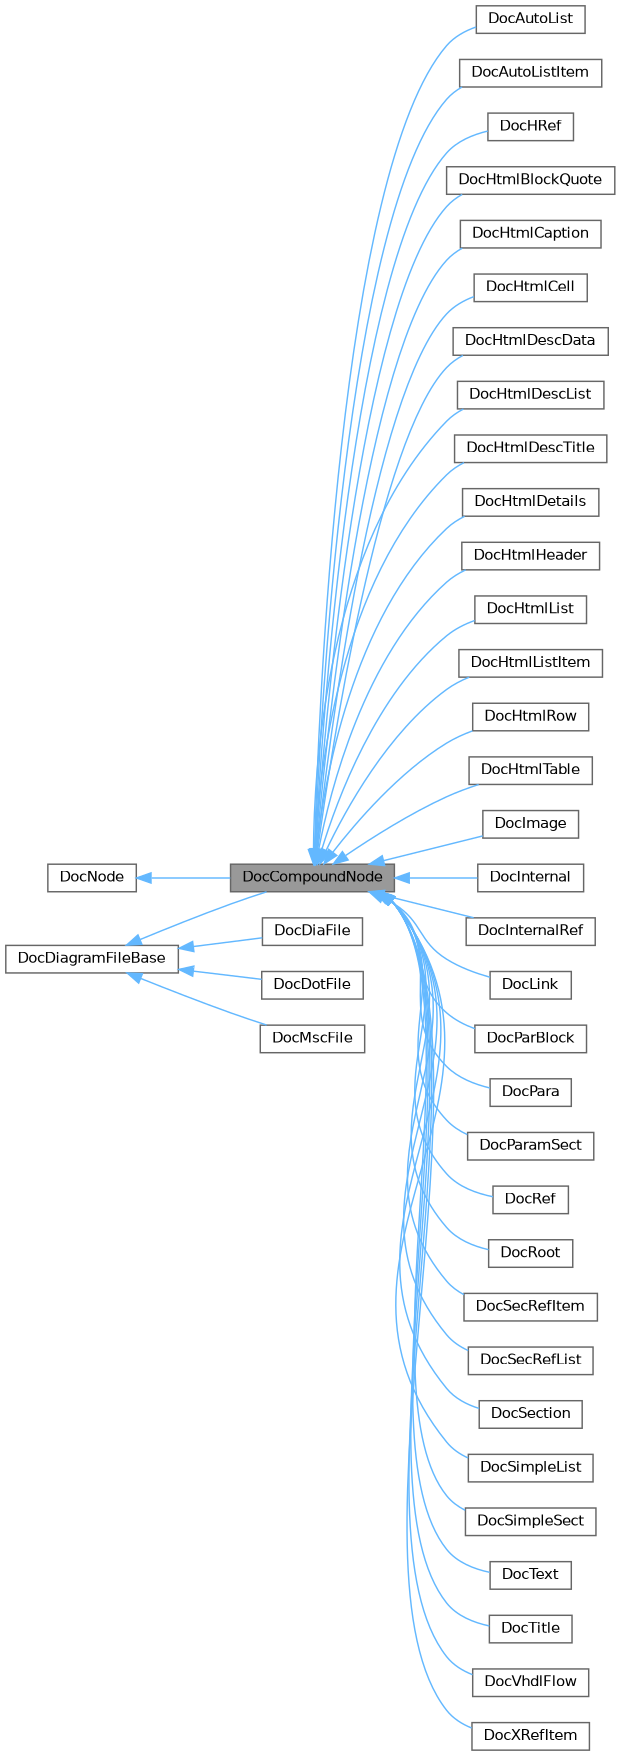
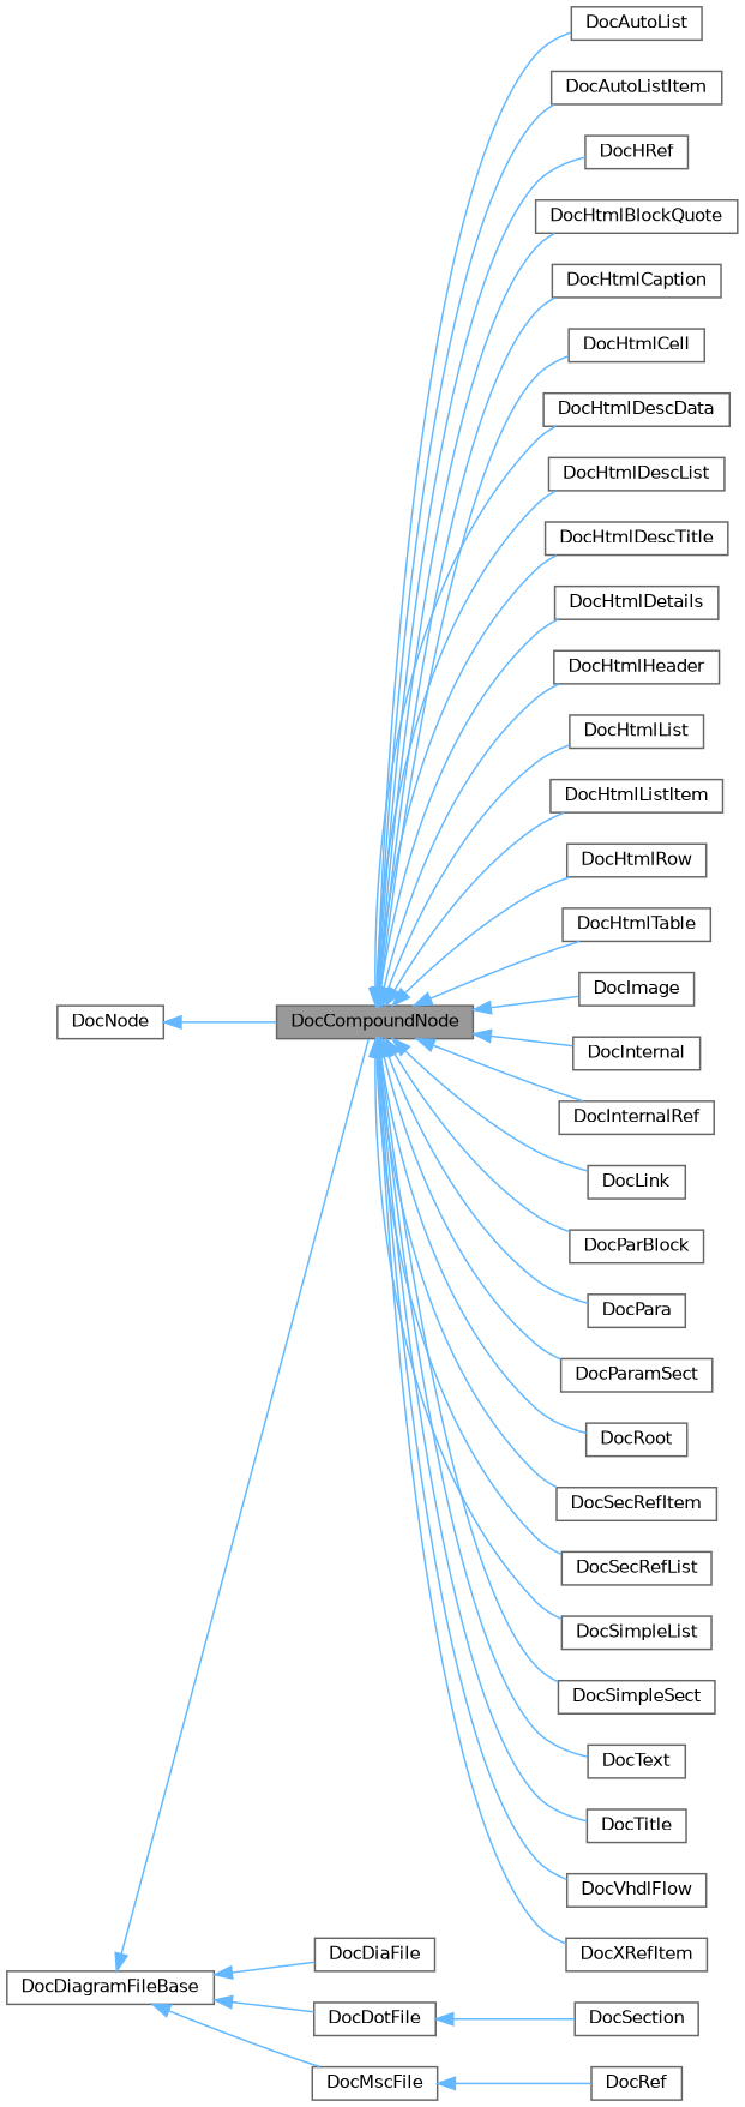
  digraph {
    rankdir=LR
    node [color=gray40 fillcolor=white fontname=Helvetica fontsize=10 shape=box style=filled]
    edge [color=steelblue1 dir=back fontname=Helvetica fontsize=10 labelfontname=Helvetica labelfontsize=10 style=solid]
    n1 [fillcolor=grey60 fontcolor=black height=0.2 label=DocCompoundNode width=0.4]
    n2 [height=0.2 label=DocAutoList width=0.4]
    n3 [height=0.2 label=DocAutoListItem width=0.4]
    n4 [height=0.2 label=DocHRef width=0.4]
    n5 [height=0.2 label=DocHtmlBlockQuote width=0.4]
    n6 [height=0.2 label=DocHtmlCaption width=0.4]
    n7 [height=0.2 label=DocHtmlCell width=0.4]
    n8 [height=0.2 label=DocHtmlDescData width=0.4]
    n9 [height=0.2 label=DocHtmlDescList width=0.4]
    n10 [height=0.2 label=DocHtmlDescTitle width=0.4]
    n11 [height=0.2 label=DocHtmlDetails width=0.4]
    n12 [height=0.2 label=DocHtmlHeader width=0.4]
    n13 [height=0.2 label=DocHtmlList width=0.4]
    n14 [height=0.2 label=DocHtmlListItem width=0.4]
    n15 [height=0.2 label=DocHtmlRow width=0.4]
    n16 [height=0.2 label=DocHtmlTable width=0.4]
    n17 [height=0.2 label=DocImage width=0.4]
    n18 [height=0.2 label=DocInternal width=0.4]
    n19 [height=0.2 label=DocInternalRef width=0.4]
    n20 [height=0.2 label=DocLink width=0.4]
    n21 [height=0.2 label=DocParBlock width=0.4]
    n22 [height=0.2 label=DocPara width=0.4]
    n23 [height=0.2 label=DocParamSect width=0.4]
    n24 [height=0.2 label=DocRef width=0.4]
    n25 [height=0.2 label=DocRoot width=0.4]
    n26 [height=0.2 label=DocSecRefItem width=0.4]
    n27 [height=0.2 label=DocSecRefList width=0.4]
    n28 [height=0.2 label=DocSection width=0.4]
    n29 [height=0.2 label=DocSimpleList width=0.4]
    n30 [height=0.2 label=DocSimpleSect width=0.4]
    n31 [height=0.2 label=DocText width=0.4]
    n32 [height=0.2 label=DocTitle width=0.4]
    n33 [height=0.2 label=DocVhdlFlow width=0.4]
    n34 [height=0.2 label=DocXRefItem width=0.4]
    n35 [height=0.2 label=DocDiagramFileBase width=0.4]
    n36 [height=0.2 label=DocDiaFile width=0.4]
    n37 [height=0.2 label=DocDotFile width=0.4]
    n38 [height=0.2 label=DocMscFile width=0.4]
    n39 [height=0.2 label=DocNode width=0.4]
    n1 -> n2
    n1 -> n3
    n1 -> n4
    n1 -> n5
    n1 -> n6
    n1 -> n7
    n1 -> n8
    n1 -> n9
    n1 -> n10
    n1 -> n11
    n1 -> n12
    n1 -> n13
    n1 -> n14
    n1 -> n15
    n1 -> n16
    n1 -> n17
    n1 -> n18
    n1 -> n19
    n1 -> n20
    n1 -> n21
    n1 -> n22
    n1 -> n23
-   n1 -> n24
+   n38 -> n24
    n1 -> n25
    n1 -> n26
    n1 -> n27
-   n1 -> n28
+   n37 -> n28
    n1 -> n29
    n1 -> n30
    n1 -> n31
    n1 -> n32
    n1 -> n33
    n1 -> n34
    n35 -> n1
    n35 -> n36
    n35 -> n37
    n35 -> n38
    n39 -> n1
  }
